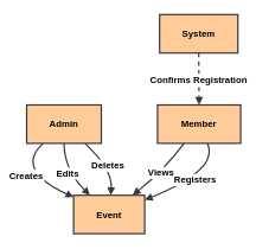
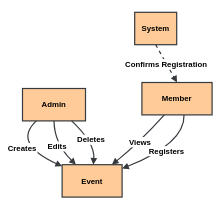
  <mxCell id="0" />
  <mxCell id="1" parent="0" />
  <mxCell id="2" value="Admin" style="whiteSpace=wrap;strokeWidth=2;fontStyle=1;fontSize=13;fillColor=#ffcc99;strokeColor=#36393d;" vertex="1" parent="1"><mxGeometry x="37" y="147" width="105" height="54" as="geometry" /></mxCell>
  <mxCell id="3" value="Event" style="whiteSpace=wrap;strokeWidth=2;fontStyle=1;fontSize=13;fillColor=#ffcc99;strokeColor=#36393d;" vertex="1" parent="1"><mxGeometry x="103" y="274" width="100" height="54" as="geometry" /></mxCell>
- <mxCell id="4" value="Member" style="whiteSpace=wrap;strokeWidth=2;fontStyle=1;fontSize=13;fillColor=#ffcc99;strokeColor=#36393d;" vertex="1" parent="1"><mxGeometry x="221" y="147" width="117" height="54" as="geometry" /></mxCell>
- <mxCell id="5" value="System" style="whiteSpace=wrap;strokeWidth=2;fontStyle=1;fontSize=13;fillColor=#ffcc99;strokeColor=#36393d;" vertex="1" parent="1"><mxGeometry x="224" y="20" width="110" height="54" as="geometry" /></mxCell>
+ <mxCell id="4" value="Member" style="whiteSpace=wrap;strokeWidth=2;fontStyle=1;fontSize=13;fillColor=#ffcc99;strokeColor=#36393d;" vertex="1" parent="1"><mxGeometry x="236" y="137" width="117" height="54" as="geometry" /></mxCell>
+ <mxCell id="5" value="System" style="whiteSpace=wrap;strokeWidth=2;fontStyle=1;fontSize=13;fillColor=#ffcc99;strokeColor=#36393d;" vertex="1" parent="1"><mxGeometry x="224" y="20" width="70" height="54" as="geometry" /></mxCell>
  <mxCell id="6" value="Creates" style="curved=1;startArrow=none;endArrow=block;exitX=0.22;exitY=1;entryX=0;entryY=0.05;rounded=0;fontStyle=1;strokeWidth=2;fontSize=13;fillColor=#ffcc99;strokeColor=#36393d;" edge="1" parent="1" source="2" target="3"><mxGeometry relative="1" as="geometry"><Array as="points"><mxPoint x="20" y="238" /></Array></mxGeometry></mxCell>
  <mxCell id="7" value="Edits" style="curved=1;startArrow=none;endArrow=block;exitX=0.5;exitY=1;entryX=0.23;entryY=0;rounded=0;fontStyle=1;strokeWidth=2;fontSize=13;fillColor=#ffcc99;strokeColor=#36393d;" edge="1" parent="1" source="2" target="3"><mxGeometry relative="1" as="geometry"><Array as="points"><mxPoint x="90" y="238" /></Array></mxGeometry></mxCell>
  <mxCell id="8" value="Deletes" style="curved=1;startArrow=none;endArrow=block;exitX=0.78;exitY=1;entryX=0.52;entryY=0;rounded=0;fontStyle=1;strokeWidth=2;fontSize=13;fillColor=#ffcc99;strokeColor=#36393d;" edge="1" parent="1" source="2" target="3"><mxGeometry relative="1" as="geometry"><Array as="points"><mxPoint x="158" y="238" /></Array></mxGeometry></mxCell>
  <mxCell id="9" value="Views" style="curved=1;startArrow=none;endArrow=block;exitX=0.32;exitY=1;entryX=0.83;entryY=0;rounded=0;fontStyle=1;strokeWidth=2;fontSize=13;fillColor=#ffcc99;strokeColor=#36393d;" edge="1" parent="1" source="4" target="3"><mxGeometry relative="1" as="geometry"><Array as="points"><mxPoint x="231" y="238" /></Array></mxGeometry></mxCell>
  <mxCell id="10" value="Registers" style="curved=1;startArrow=none;endArrow=block;exitX=0.6;exitY=1;entryX=1;entryY=0.12;rounded=0;fontStyle=1;strokeWidth=2;fontSize=13;fillColor=#ffcc99;strokeColor=#36393d;" edge="1" parent="1" source="4" target="3"><mxGeometry relative="1" as="geometry"><Array as="points"><mxPoint x="308" y="238" /></Array></mxGeometry></mxCell>
  <mxCell id="11" value="Confirms Registration" style="curved=1;startArrow=none;endArrow=block;exitX=0.5;exitY=1;entryX=0.5;entryY=0;rounded=0;fontStyle=1;strokeWidth=2;fontSize=13;fillColor=#ffcc99;strokeColor=#36393d;dashed=1;" edge="1" parent="1" source="5" target="4"><mxGeometry relative="1" as="geometry"><Array as="points" /></mxGeometry></mxCell>
